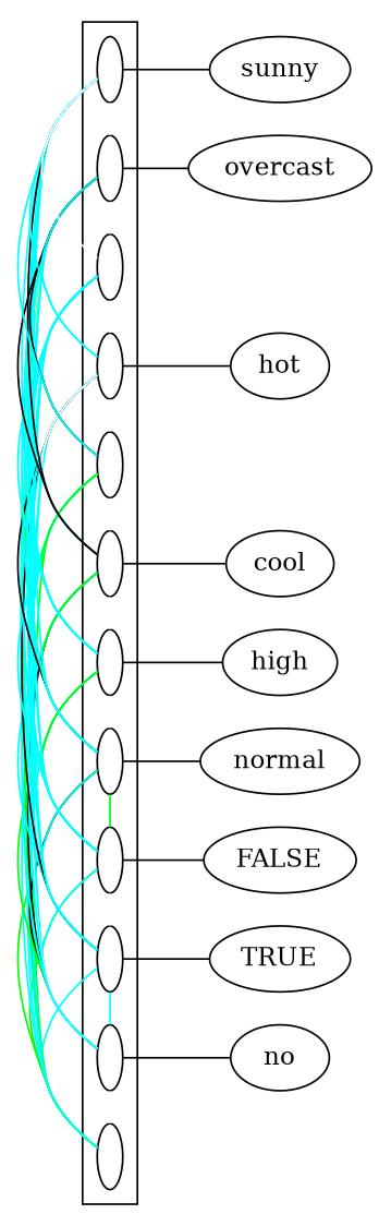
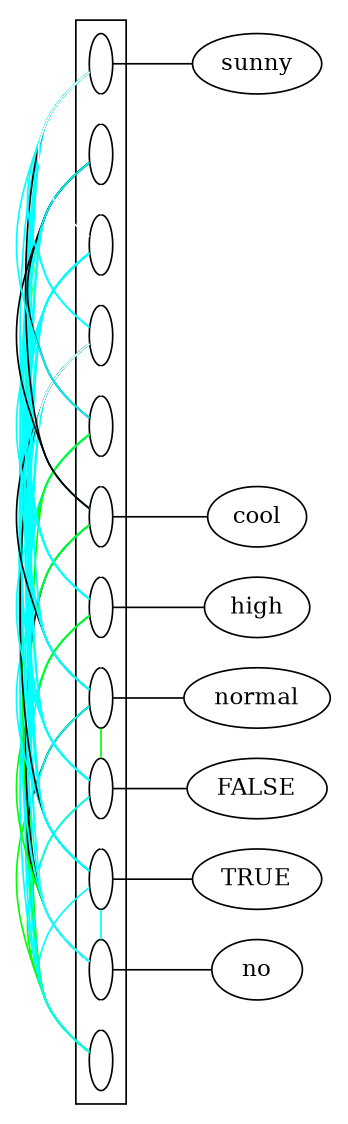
  digraph {
    compound=True
    rankdir=LR
    node [fillcolor=white fixedsize=True]
    edge [arrowhead=none color=cyan]
    n1 [label=" " width=0.2]
    n2 [label=" " width=0.2]
    n3 [label=" " width=0.2]
    n4 [label=" " width=0.2]
    n5 [label=" " width=0.2]
    n6 [label=" " width=0.2]
    n7 [label=" " width=0.2]
    n8 [label=" " width=0.2]
    n9 [label=" " width=0.2]
    n10 [label=" " width=0.2]
    n11 [label=" " width=0.2]
    n12 [label=" " width=0.2]
    no [fillcolor="" fixedsize=""]
    TRUE [fillcolor="" fixedsize=""]
    FALSE [fillcolor="" fixedsize=""]
    normal [fillcolor="" fixedsize=""]
    high [fillcolor="" fixedsize=""]
    cool [fillcolor="" fixedsize=""]
-   hot [fillcolor="" fixedsize=""]
-   overcast [fillcolor="" fixedsize=""]
    sunny [fillcolor="" fixedsize=""]
    subgraph cluster_1 {
      subgraph sub_2 {
        rank=same
        n1
        n2
        n3
        n4
        n5
        n6
        n7
        n8
        n9
        n10
        n11
        n12
      }
    }
    n1 -> n2 [color=white]
    n1 -> n3
    n1 -> n4 [color=green]
    n1 -> n5 [color=green]
    n1 -> n6
    n1 -> n7
    n1 -> n8 [color=green]
    n1 -> n9
    n1 -> n10
    n1 -> n11 [color=green]
    n1 -> n12
    n2 -> n3
    n2 -> n4
    n2 -> n5 [color=black]
    n2 -> n6 [color=green]
    n2 -> n7 [color=black]
    n2 -> n8
    n2 -> n9
    n2 -> n10
    n2 -> n11 [color=white]
    n2 -> n12
    n2 -> no [color=""]
    n3 -> n4 [color=white]
    n3 -> n5
    n3 -> n6
    n3 -> n7
    n3 -> n8
    n3 -> n9 [color=black]
    n3 -> n10
    n3 -> n11
    n3 -> n12
    n3 -> TRUE [color=""]
    n4 -> n5 [color=green]
    n4 -> n6 [color=green]
    n4 -> n7
    n4 -> n8
    n4 -> n9
    n4 -> n10
    n4 -> n11
    n4 -> n12
    n4 -> FALSE [color=""]
    n5 -> n6 [color=white]
    n5 -> n7 [color=green]
    n5 -> n8
    n5 -> n9 [color=black]
    n5 -> n10
    n5 -> n11
    n5 -> n12
    n5 -> normal [color=""]
    n6 -> n7 [color=white]
    n6 -> n8 [color=green]
    n6 -> n9
    n6 -> n10
    n6 -> n11
    n6 -> n12
    n6 -> high [color=""]
    n7 -> n8 [color=white]
    n7 -> n9 [color=white]
    n7 -> n10
    n7 -> n11 [color=black]
    n7 -> n12 [color=black]
    n7 -> cool [color=""]
    n8 -> n9 [color=white]
    n8 -> n10
    n8 -> n11 [color=black]
    n8 -> n12
    n9 -> n10 [color=white]
    n9 -> n11
    n9 -> n12
-   n9 -> hot [color=""]
    n10 -> n11 [color=white]
    n10 -> n12 [color=white]
    n11 -> n12 [color=white]
-   n11 -> overcast [color=""]
    n12 -> sunny [color=""]
  }
